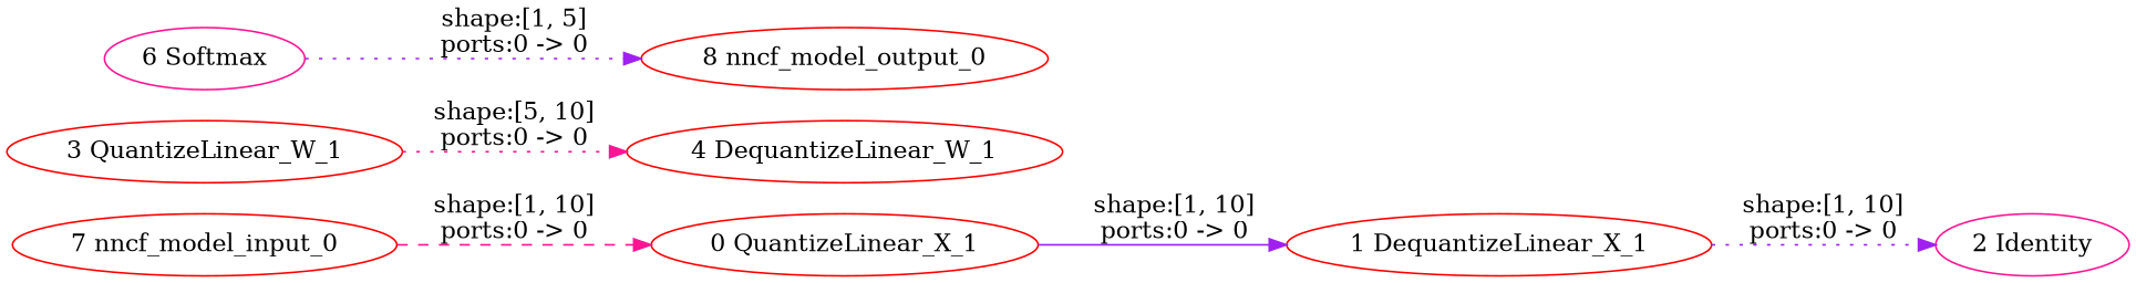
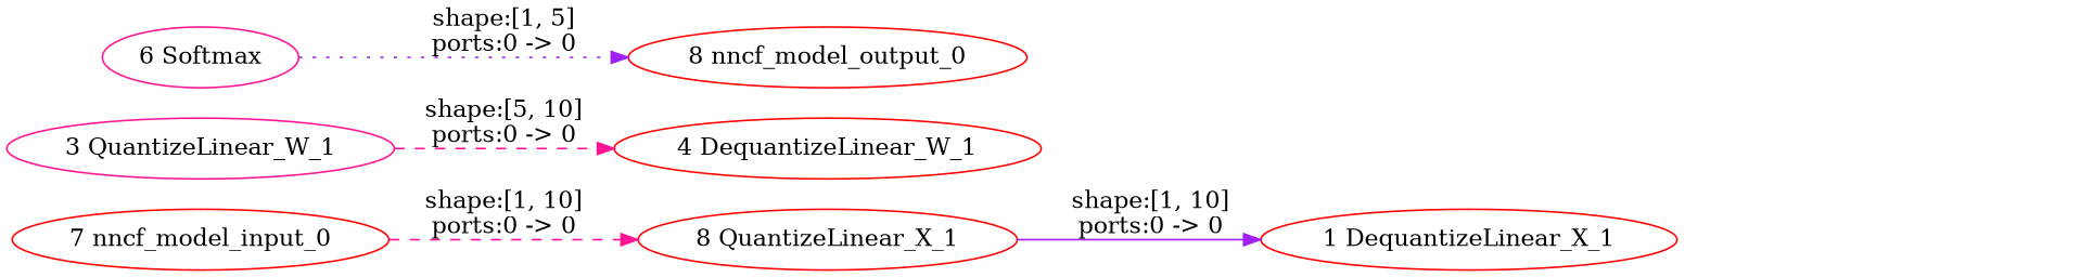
  strict digraph {
    rankdir=LR
    node [color=red type=DequantizeLinear]
    edge [color=purple style=dotted]
    "1 DequantizeLinear_X_1"
-   "0 QuantizeLinear_X_1" [type=QuantizeLinear]
-   "2 Identity" [color=deeppink type=Identity]
-   "3 QuantizeLinear_W_1" [type=QuantizeLinear]
+   "0 QuantizeLinear_X_1" [type=QuantizeLinear label="8 QuantizeLinear_X_1"]
+   "3 QuantizeLinear_W_1" [color=deeppink type=QuantizeLinear]
    "4 DequantizeLinear_W_1"
    "6 Softmax" [color=deeppink type=Softmax]
    "8 nncf_model_output_0" [type=nncf_model_output]
    "7 nncf_model_input_0" [type=nncf_model_input]
-   "1 DequantizeLinear_X_1" -> "2 Identity" [label="shape:[1, 10]\nports:0 -> 0"]
    "0 QuantizeLinear_X_1" -> "1 DequantizeLinear_X_1" [label="shape:[1, 10]\nports:0 -> 0" style=solid]
-   "3 QuantizeLinear_W_1" -> "4 DequantizeLinear_W_1" [color=deeppink label="shape:[5, 10]\nports:0 -> 0"]
+   "3 QuantizeLinear_W_1" -> "4 DequantizeLinear_W_1" [color=deeppink label="shape:[5, 10]\nports:0 -> 0" style=dashed]
    "6 Softmax" -> "8 nncf_model_output_0" [label="shape:[1, 5]\nports:0 -> 0"]
    "7 nncf_model_input_0" -> "0 QuantizeLinear_X_1" [color=deeppink label="shape:[1, 10]\nports:0 -> 0" style=dashed]
  }
